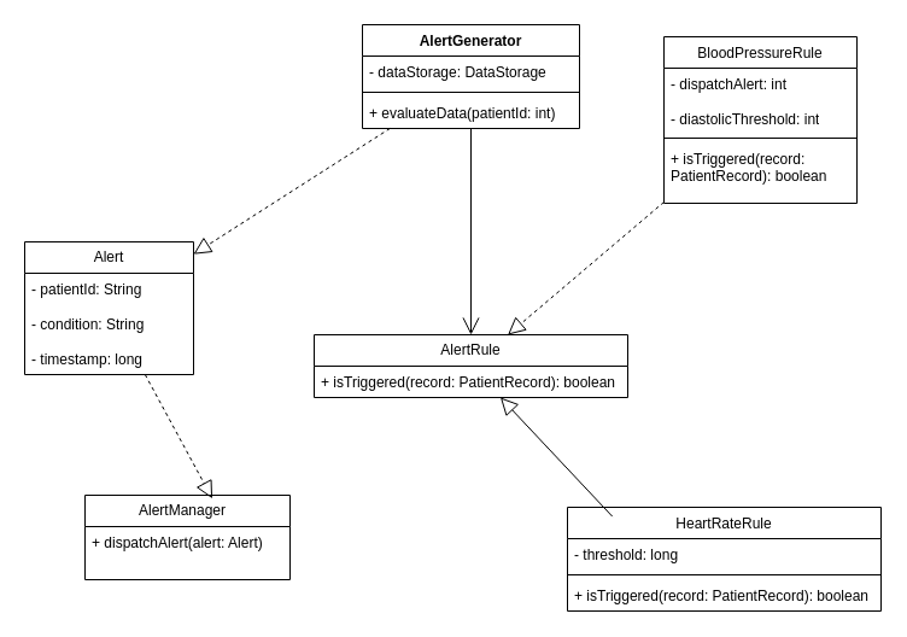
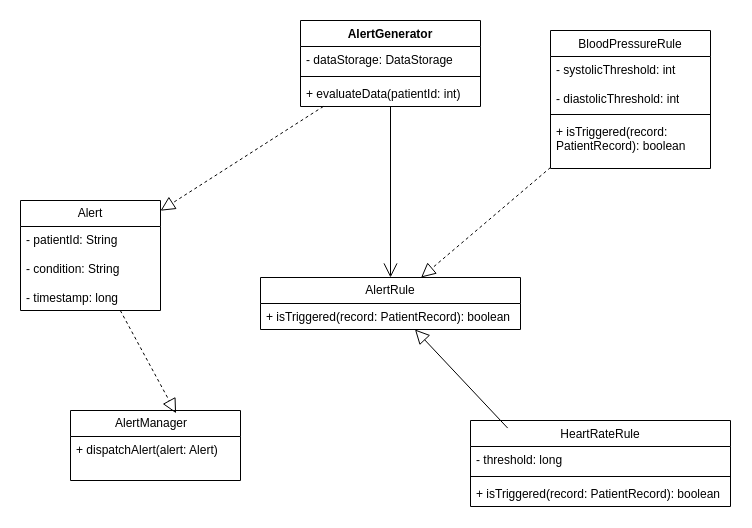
  <mxCell id="0" />
  <mxCell id="1" parent="0" />
  <mxCell id="2" value="&lt;span style=&quot;font-weight: 400;&quot;&gt;BloodPressureRule&lt;/span&gt;" style="swimlane;fontStyle=1;align=center;verticalAlign=top;childLayout=stackLayout;horizontal=1;startSize=26;horizontalStack=0;resizeParent=1;resizeParentMax=0;resizeLast=0;collapsible=1;marginBottom=0;whiteSpace=wrap;html=1;" vertex="1" parent="1"><mxGeometry x="550" y="30" width="160" height="138" as="geometry" /></mxCell>
- <mxCell id="3" value="- dispatchAlert: int&amp;nbsp;&lt;div&gt;&lt;br&gt;&lt;/div&gt;&lt;div&gt;- diastolicThreshold: int&lt;/div&gt;" style="text;strokeColor=none;fillColor=none;align=left;verticalAlign=top;spacingLeft=4;spacingRight=4;overflow=hidden;rotatable=0;points=[[0,0.5],[1,0.5]];portConstraint=eastwest;whiteSpace=wrap;html=1;" vertex="1" parent="2"><mxGeometry y="26" width="160" height="54" as="geometry" /></mxCell>
+ <mxCell id="3" value="- systolicThreshold: int&amp;nbsp;&lt;div&gt;&lt;br&gt;&lt;/div&gt;&lt;div&gt;- diastolicThreshold: int&lt;/div&gt;" style="text;strokeColor=none;fillColor=none;align=left;verticalAlign=top;spacingLeft=4;spacingRight=4;overflow=hidden;rotatable=0;points=[[0,0.5],[1,0.5]];portConstraint=eastwest;whiteSpace=wrap;html=1;" vertex="1" parent="2"><mxGeometry y="26" width="160" height="54" as="geometry" /></mxCell>
  <mxCell id="4" value="" style="line;strokeWidth=1;fillColor=none;align=left;verticalAlign=middle;spacingTop=-1;spacingLeft=3;spacingRight=3;rotatable=0;labelPosition=right;points=[];portConstraint=eastwest;strokeColor=inherit;" vertex="1" parent="2"><mxGeometry y="80" width="160" height="8" as="geometry" /></mxCell>
  <mxCell id="5" value="+ isTriggered(record: PatientRecord): boolean" style="text;strokeColor=none;fillColor=none;align=left;verticalAlign=top;spacingLeft=4;spacingRight=4;overflow=hidden;rotatable=0;points=[[0,0.5],[1,0.5]];portConstraint=eastwest;whiteSpace=wrap;html=1;" vertex="1" parent="2"><mxGeometry y="88" width="160" height="50" as="geometry" /></mxCell>
  <mxCell id="6" value="AlertGenerator" style="swimlane;fontStyle=1;align=center;verticalAlign=top;childLayout=stackLayout;horizontal=1;startSize=26;horizontalStack=0;resizeParent=1;resizeParentMax=0;resizeLast=0;collapsible=1;marginBottom=0;whiteSpace=wrap;html=1;" vertex="1" parent="1"><mxGeometry x="300" y="20" width="180" height="86" as="geometry" /></mxCell>
  <mxCell id="7" value="- dataStorage: DataStorage" style="text;strokeColor=none;fillColor=none;align=left;verticalAlign=top;spacingLeft=4;spacingRight=4;overflow=hidden;rotatable=0;points=[[0,0.5],[1,0.5]];portConstraint=eastwest;whiteSpace=wrap;html=1;" vertex="1" parent="6"><mxGeometry y="26" width="180" height="26" as="geometry" /></mxCell>
  <mxCell id="8" value="" style="line;strokeWidth=1;fillColor=none;align=left;verticalAlign=middle;spacingTop=-1;spacingLeft=3;spacingRight=3;rotatable=0;labelPosition=right;points=[];portConstraint=eastwest;strokeColor=inherit;" vertex="1" parent="6"><mxGeometry y="52" width="180" height="8" as="geometry" /></mxCell>
  <mxCell id="9" value="+ evaluateData(patientId: int)" style="text;strokeColor=none;fillColor=none;align=left;verticalAlign=top;spacingLeft=4;spacingRight=4;overflow=hidden;rotatable=0;points=[[0,0.5],[1,0.5]];portConstraint=eastwest;whiteSpace=wrap;html=1;" vertex="1" parent="6"><mxGeometry y="60" width="180" height="26" as="geometry" /></mxCell>
  <mxCell id="10" value="AlertRule" style="swimlane;fontStyle=0;childLayout=stackLayout;horizontal=1;startSize=26;fillColor=none;horizontalStack=0;resizeParent=1;resizeParentMax=0;resizeLast=0;collapsible=1;marginBottom=0;whiteSpace=wrap;html=1;" vertex="1" parent="1"><mxGeometry x="260" y="277" width="260" height="52" as="geometry" /></mxCell>
  <mxCell id="11" value="+ isTriggered(record: PatientRecord): boolean" style="text;strokeColor=none;fillColor=none;align=left;verticalAlign=top;spacingLeft=4;spacingRight=4;overflow=hidden;rotatable=0;points=[[0,0.5],[1,0.5]];portConstraint=eastwest;whiteSpace=wrap;html=1;" vertex="1" parent="10"><mxGeometry y="26" width="260" height="26" as="geometry" /></mxCell>
  <mxCell id="12" value="&lt;span style=&quot;font-weight: normal;&quot;&gt;HeartRateRule&lt;/span&gt;" style="swimlane;fontStyle=1;align=center;verticalAlign=top;childLayout=stackLayout;horizontal=1;startSize=26;horizontalStack=0;resizeParent=1;resizeParentMax=0;resizeLast=0;collapsible=1;marginBottom=0;whiteSpace=wrap;html=1;" vertex="1" parent="1"><mxGeometry x="470" y="420" width="260" height="86" as="geometry" /></mxCell>
  <mxCell id="13" value="- threshold: long" style="text;strokeColor=none;fillColor=none;align=left;verticalAlign=top;spacingLeft=4;spacingRight=4;overflow=hidden;rotatable=0;points=[[0,0.5],[1,0.5]];portConstraint=eastwest;whiteSpace=wrap;html=1;" vertex="1" parent="12"><mxGeometry y="26" width="260" height="26" as="geometry" /></mxCell>
  <mxCell id="14" value="" style="line;strokeWidth=1;fillColor=none;align=left;verticalAlign=middle;spacingTop=-1;spacingLeft=3;spacingRight=3;rotatable=0;labelPosition=right;points=[];portConstraint=eastwest;strokeColor=inherit;" vertex="1" parent="12"><mxGeometry y="52" width="260" height="8" as="geometry" /></mxCell>
  <mxCell id="15" value="+ isTriggered(record: PatientRecord): boolean" style="text;strokeColor=none;fillColor=none;align=left;verticalAlign=top;spacingLeft=4;spacingRight=4;overflow=hidden;rotatable=0;points=[[0,0.5],[1,0.5]];portConstraint=eastwest;whiteSpace=wrap;html=1;" vertex="1" parent="12"><mxGeometry y="60" width="260" height="26" as="geometry" /></mxCell>
  <mxCell id="16" value="Alert" style="swimlane;fontStyle=0;childLayout=stackLayout;horizontal=1;startSize=26;fillColor=none;horizontalStack=0;resizeParent=1;resizeParentMax=0;resizeLast=0;collapsible=1;marginBottom=0;whiteSpace=wrap;html=1;" vertex="1" parent="1"><mxGeometry x="20" y="200" width="140" height="110" as="geometry" /></mxCell>
  <mxCell id="17" value="- patientId: String&lt;div&gt;&amp;nbsp;&lt;div&gt;- condition: String&amp;nbsp;&lt;/div&gt;&lt;div&gt;&lt;br&gt;&lt;/div&gt;&lt;div&gt;- timestamp: long&lt;/div&gt;&lt;/div&gt;" style="text;strokeColor=none;fillColor=none;align=left;verticalAlign=top;spacingLeft=4;spacingRight=4;overflow=hidden;rotatable=0;points=[[0,0.5],[1,0.5]];portConstraint=eastwest;whiteSpace=wrap;html=1;" vertex="1" parent="16"><mxGeometry y="26" width="140" height="84" as="geometry" /></mxCell>
  <mxCell id="18" value="AlertManager&lt;span style=&quot;white-space: pre;&quot;&gt;&#09;&lt;/span&gt;" style="swimlane;fontStyle=0;childLayout=stackLayout;horizontal=1;startSize=26;fillColor=none;horizontalStack=0;resizeParent=1;resizeParentMax=0;resizeLast=0;collapsible=1;marginBottom=0;whiteSpace=wrap;html=1;" vertex="1" parent="1"><mxGeometry x="70" y="410" width="170" height="70" as="geometry" /></mxCell>
  <mxCell id="19" value="+ dispatchAlert(alert: Alert)" style="text;strokeColor=none;fillColor=none;align=left;verticalAlign=top;spacingLeft=4;spacingRight=4;overflow=hidden;rotatable=0;points=[[0,0.5],[1,0.5]];portConstraint=eastwest;whiteSpace=wrap;html=1;" vertex="1" parent="18"><mxGeometry y="26" width="170" height="44" as="geometry" /></mxCell>
  <mxCell id="20" value="" style="endArrow=open;endFill=1;endSize=12;html=1;rounded=0;" edge="1" parent="1" source="6" target="10"><mxGeometry width="160" relative="1" as="geometry"><mxPoint x="370" y="300" as="sourcePoint" /><mxPoint x="410" y="360" as="targetPoint" /></mxGeometry></mxCell>
  <mxCell id="21" value="" style="endArrow=block;dashed=0;endFill=0;endSize=12;html=1;rounded=0;exitX=0.143;exitY=0.088;exitDx=0;exitDy=0;exitPerimeter=0;" edge="1" parent="1" source="12" target="10"><mxGeometry width="160" relative="1" as="geometry"><mxPoint x="430" y="410" as="sourcePoint" /><mxPoint x="590" y="410" as="targetPoint" /></mxGeometry></mxCell>
  <mxCell id="22" value="" style="endArrow=block;dashed=1;endFill=0;endSize=12;html=1;rounded=0;" edge="1" parent="1" source="6" target="16"><mxGeometry width="160" relative="1" as="geometry"><mxPoint x="697" y="180" as="sourcePoint" /><mxPoint x="540" y="199" as="targetPoint" /></mxGeometry></mxCell>
  <mxCell id="23" value="" style="endArrow=block;dashed=1;endFill=0;endSize=12;html=1;rounded=0;entryX=0.621;entryY=0.04;entryDx=0;entryDy=0;entryPerimeter=0;" edge="1" parent="1" source="16" target="18"><mxGeometry width="160" relative="1" as="geometry"><mxPoint x="422" y="230" as="sourcePoint" /><mxPoint x="240" y="330" as="targetPoint" /></mxGeometry></mxCell>
  <mxCell id="24" value="" style="endArrow=block;dashed=1;endFill=0;endSize=12;html=1;rounded=0;" edge="1" parent="1" source="2" target="10"><mxGeometry width="160" relative="1" as="geometry"><mxPoint x="677" y="210" as="sourcePoint" /><mxPoint x="520" y="229" as="targetPoint" /></mxGeometry></mxCell>
